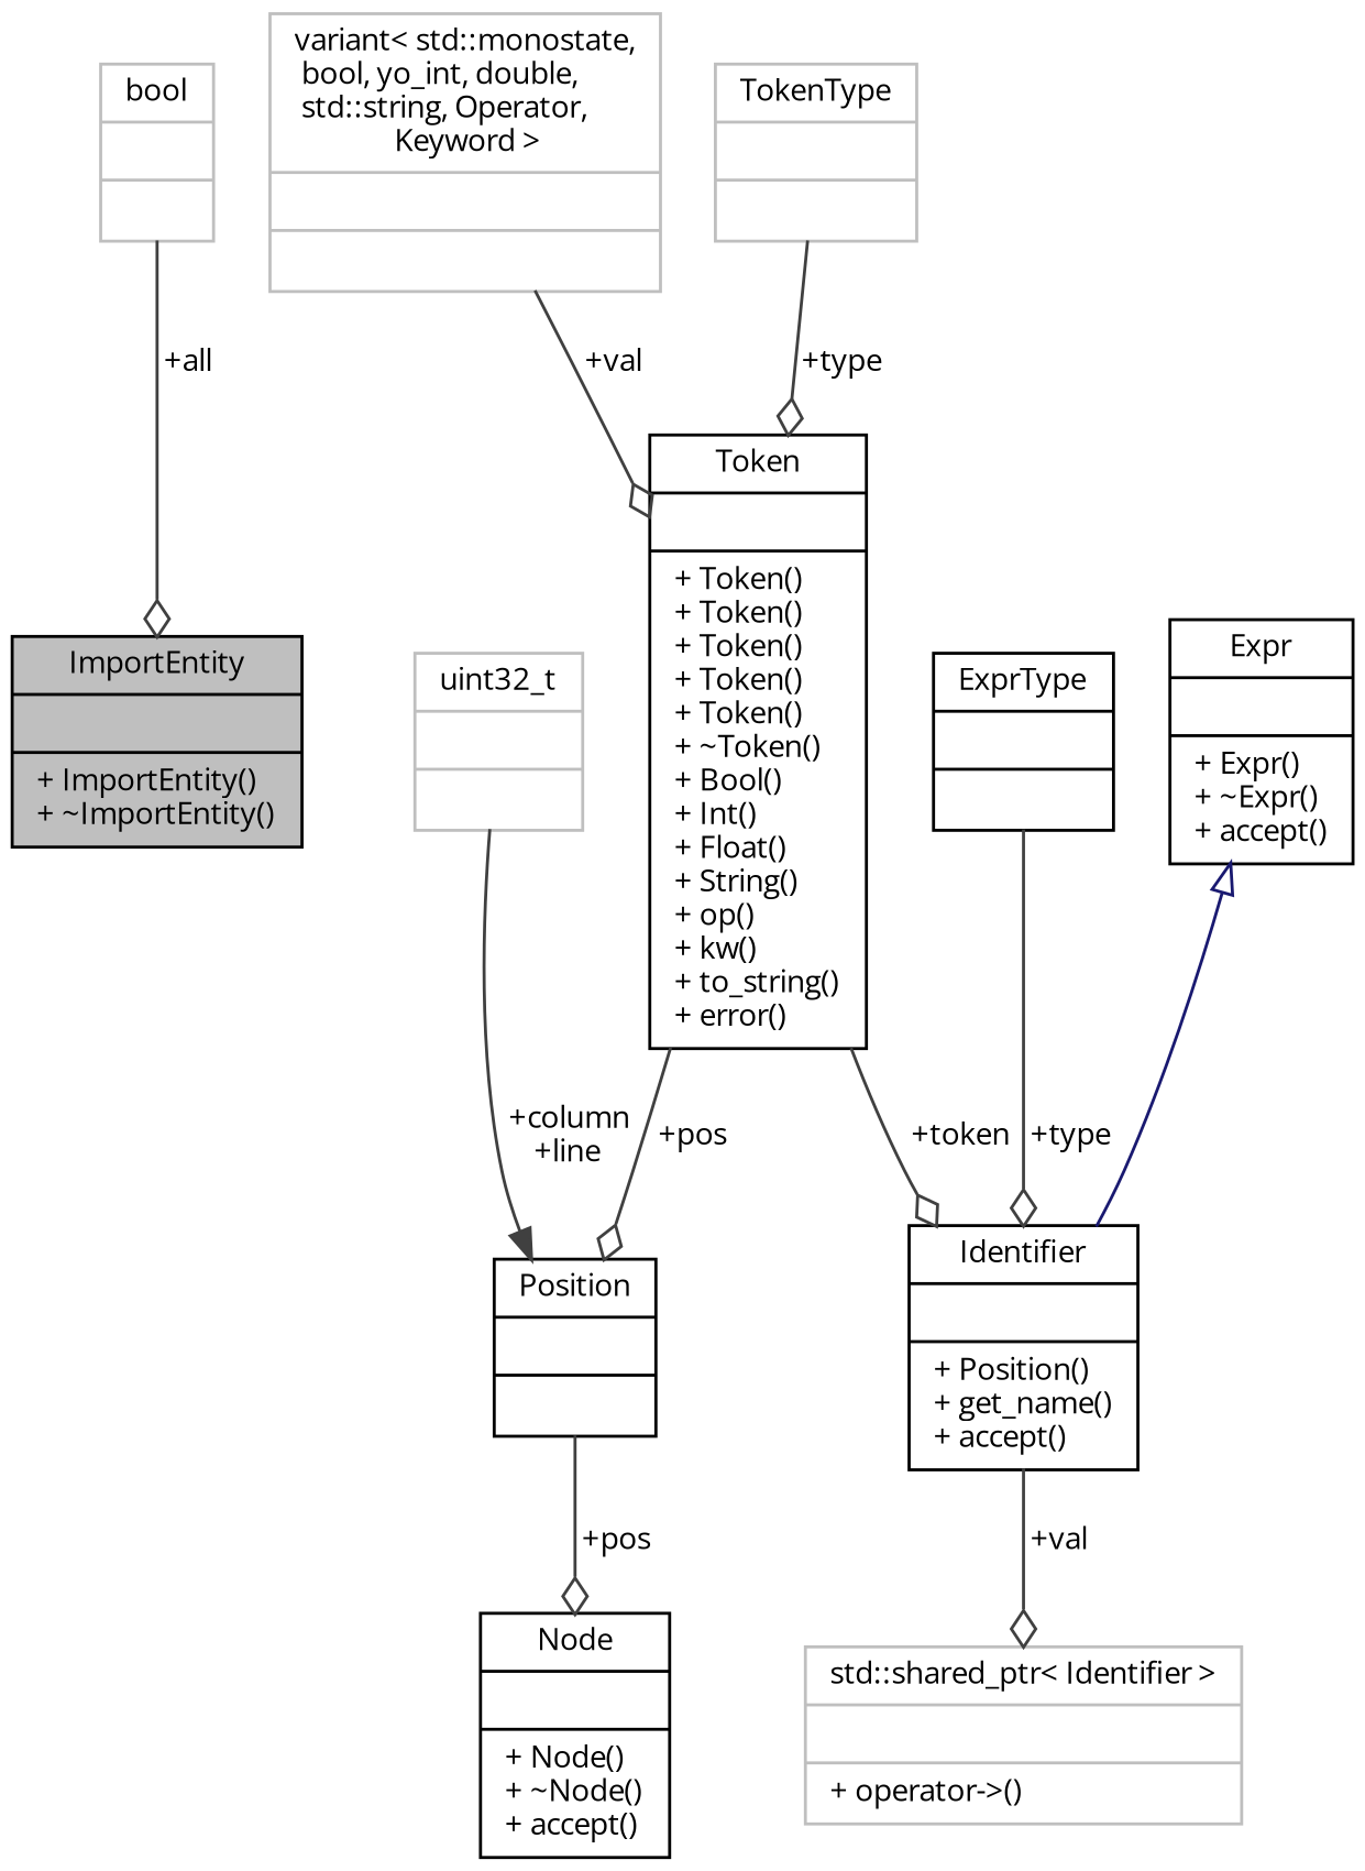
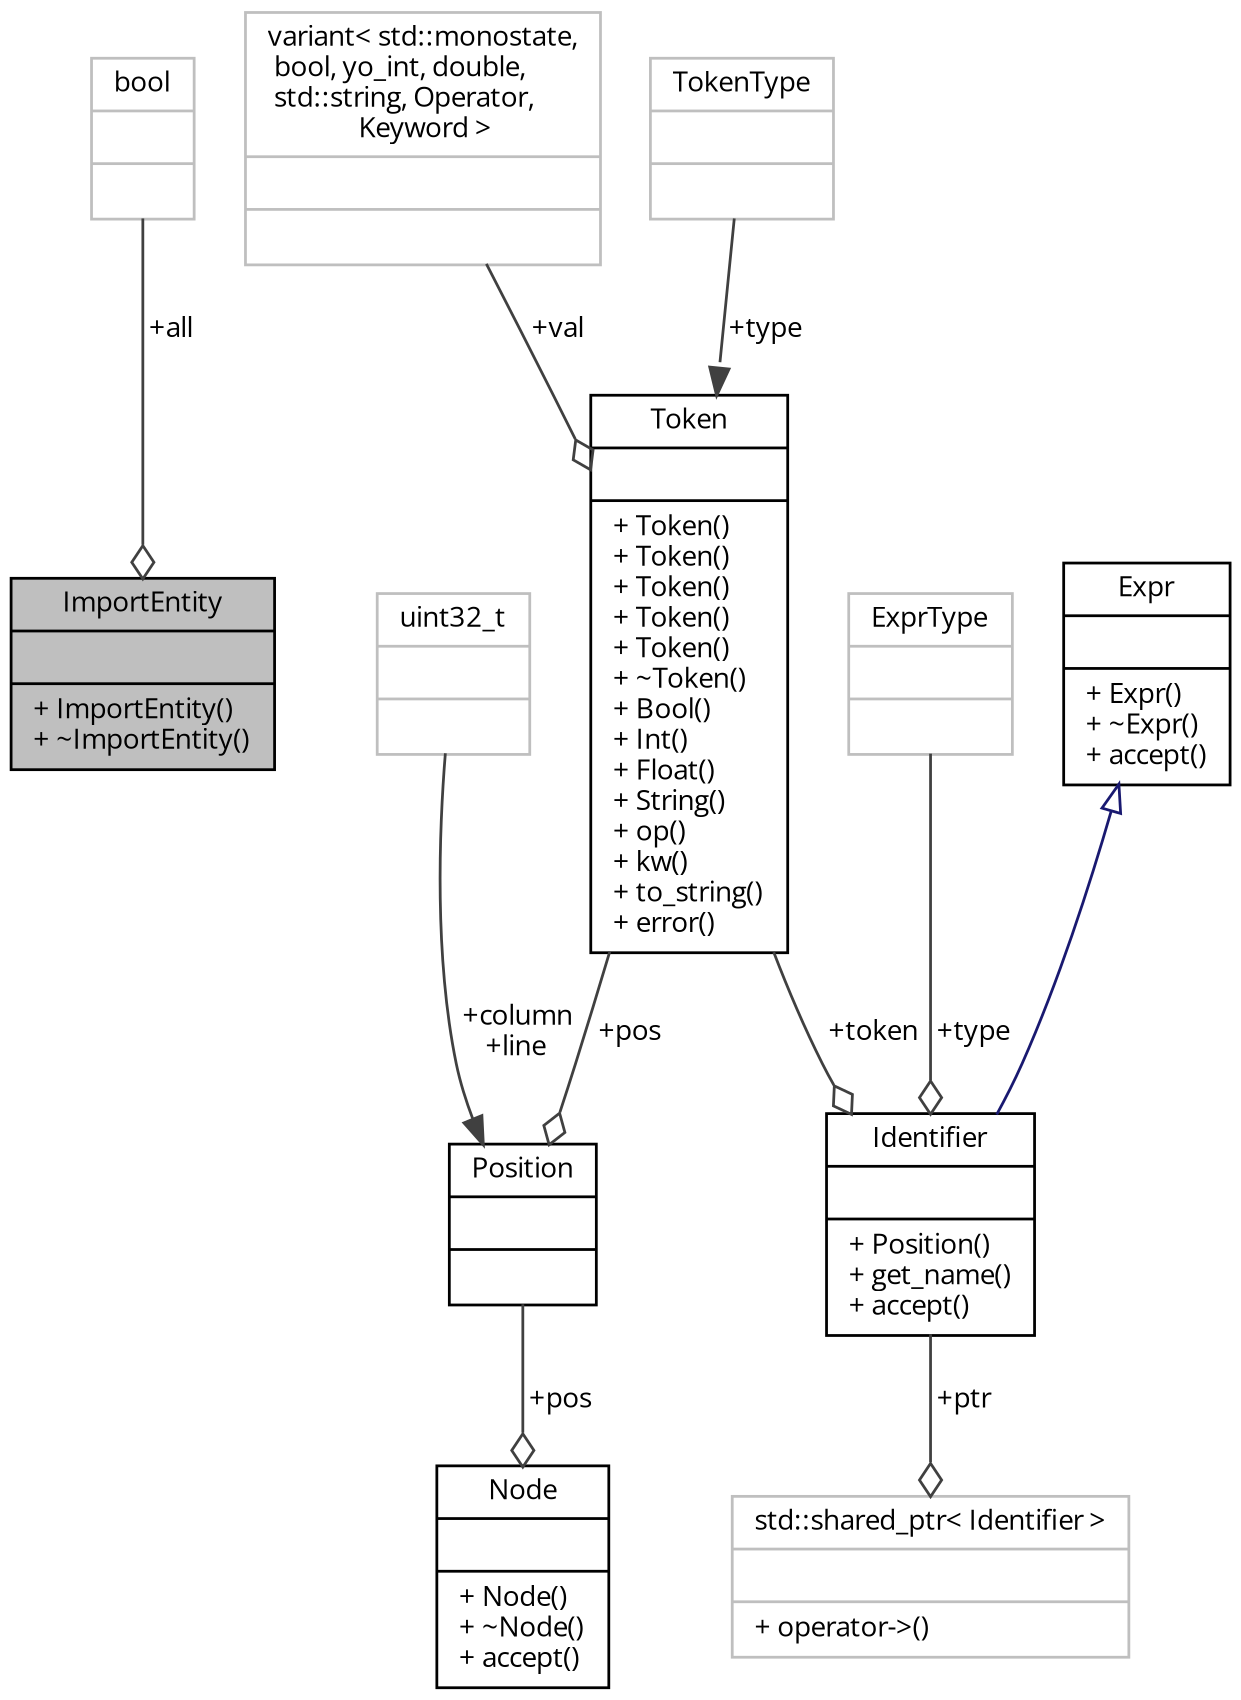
  digraph {
    fontname="Open Sans"
    node [color=black fillcolor=white fontname="Open Sans" fontsize=10 shape=record style=filled]
    edge [arrowhead=odiamond color=grey25 fontname="Open Sans" fontsize=10 labelfontname=Helvetica labelfontsize=10 style=solid]
    n1 [fillcolor=grey75 fontcolor=black height=0.2 label="{ImportEntity\n||+ ImportEntity()\l+ ~ImportEntity()\l}" width=0.4]
    n2 [color=grey75 height=0.2 label="{bool\n||}" width=0.4]
    n3 [color=grey75 height=0.2 label="{std::shared_ptr\< Identifier \>\n||+ operator-\>()\l}" width=0.4]
    n4 [height=0.2 label="{Identifier\n||+ Position()\l+ get_name()\l+ accept()\l}" width=0.4]
    n5 [height=0.2 label="{Expr\n||+ Expr()\l+ ~Expr()\l+ accept()\l}" width=0.4]
    n6 [height=0.2 label="{Node\n||+ Node()\l+ ~Node()\l+ accept()\l}" width=0.4]
    n7 [height=0.2 label="{Position\n||}" width=0.4]
    n8 [height=0.2 label="{Token\n||+ Token()\l+ Token()\l+ Token()\l+ Token()\l+ Token()\l+ ~Token()\l+ Bool()\l+ Int()\l+ Float()\l+ String()\l+ op()\l+ kw()\l+ to_string()\l+ error()\l}" width=0.4]
    n9 [color=grey75 height=0.2 label="{uint32_t\n||}" width=0.4]
-   n10 [height=0.2 label="{ExprType\n||}" width=0.4]
+   n10 [color=grey75 height=0.2 label="{ExprType\n||}" width=0.4]
    n11 [color=grey75 height=0.2 label="{variant\< std::monostate,\l bool, yo_int, double,\l std::string, Operator,\l Keyword \>\n||}" width=0.4]
    n12 [color=grey75 height=0.2 label="{TokenType\n||}" width=0.4]
    n2 -> n1 [label=" +all"]
-   n4 -> n3 [label=" +val"]
+   n4 -> n3 [label=" +ptr"]
    n5 -> n4 [arrowtail=onormal color=midnightblue dir=back arrowhead=""]
    n7 -> n6 [label=" +pos"]
    n8 -> n4 [label=" +token"]
    n8 -> n7 [label=" +pos"]
    n9 -> n7 [arrowhead=normal label=" +column\n+line"]
    n10 -> n4 [label=" +type"]
    n11 -> n8 [label=" +val"]
-   n12 -> n8 [label=" +type"]
+   n12 -> n8 [arrowhead=normal label=" +type"]
  }
